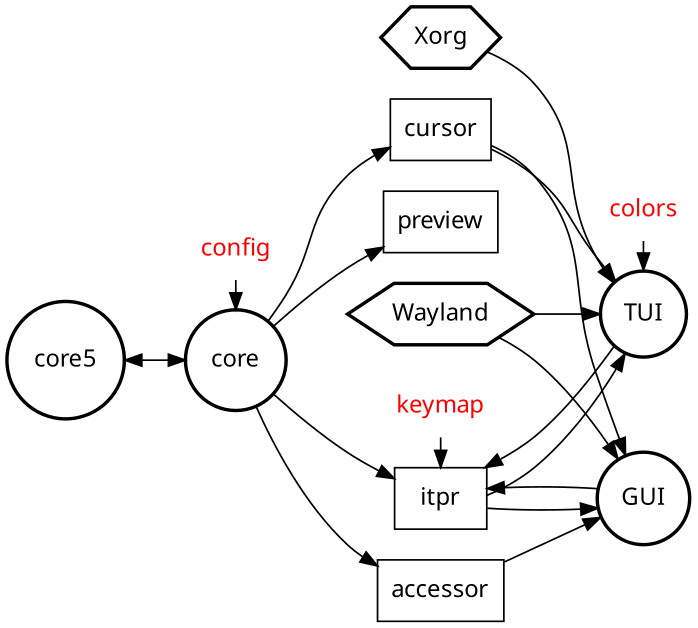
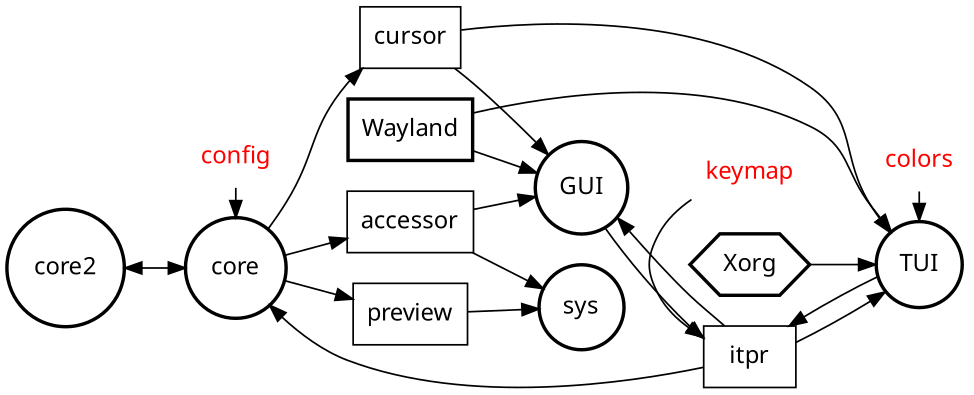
  digraph {
    fontname="Noto Sans"
    rankdir=LR
    root=core
    node [fontcolor=black fontname="Noto Sans" shape=circle style=bold]
    edge [fontcolor=gray fontname="Noto Sans" fontsize=9]
    n1 [fontcolor=red label=config shape=none style=""]
    n2 [label=core]
    n3 [fontcolor=red label=colors shape=none style=""]
    n4 [label=TUI]
    n5 [fontcolor=red label=keymap shape=none style=""]
    n6 [label=itpr shape=box style=solid]
    n7 [label=accessor shape=box style=solid]
    n8 [label=preview shape=box style=solid]
    n9 [label=cursor shape=box style=solid]
    n10 [label=GUI]
+   sys
    n12 [label=Xorg shape=hexagon]
-   n13 [label=Wayland shape=hexagon]
-   core2 [label=core5]
+   n13 [label=Wayland shape=box]
+   core2
    subgraph sub_1 {
      rank=same
      n1
      n2
    }
    subgraph sub_2 {
      rank=same
      n3
      n4
    }
    subgraph sub_3 {
      rank=same
      n5
      n6
    }
    n1 -> n2
    n2 -> n7
    n2 -> n8
    n2 -> n9
    n3 -> n4
    n4 -> n6
    n5 -> n6
-   n2 -> n6
+   n6 -> n2
    n6 -> n4
    n6 -> n10
    n7 -> n10
+   n7 -> sys
+   n8 -> sys
    n9 -> n4
    n9 -> n10
    n10 -> n6
    n12 -> n4
    n13 -> n4
    n13 -> n10
    core2 -> n2 [dir=both]
  }
